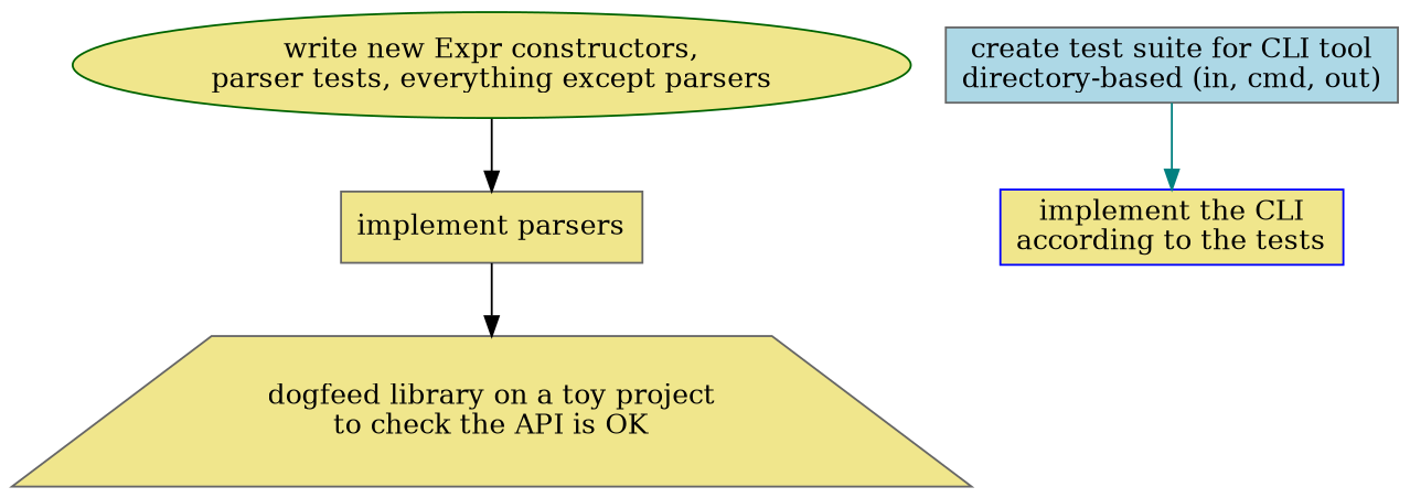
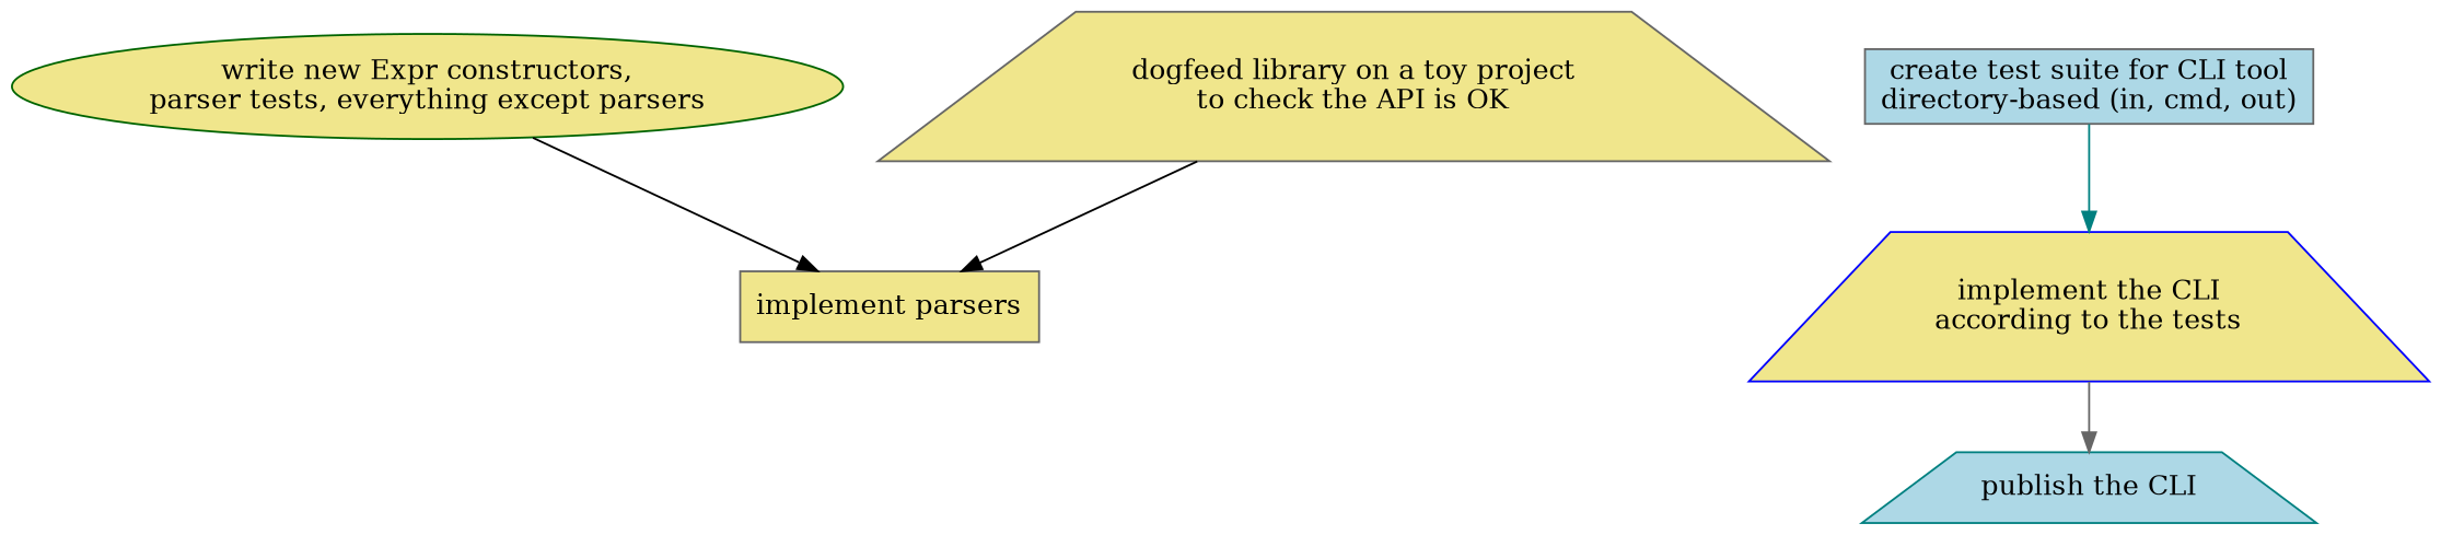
  digraph {
    node [color=gray40 fillcolor=khaki shape=box style=filled]
    edge [color=black]
    n1 [color=darkgreen label="write new Expr constructors,\nparser tests, everything except parsers" shape=ellipse]
    n2 [label="implement parsers"]
    n3 [label="dogfeed library on a toy project\nto check the API is OK" shape=trapezium]
    n4 [fillcolor=lightblue label="create test suite for CLI tool\ndirectory-based (in, cmd, out)"]
-   n5 [color=blue label="implement the CLI\naccording to the tests"]
+   n5 [color=blue label="implement the CLI\naccording to the tests" shape=trapezium]
+   n6 [color=teal fillcolor=lightblue label="publish the CLI" shape=trapezium]
    subgraph sub_1 {
      n1
      n2
    }
    subgraph sub_2 {
      n3
    }
    subgraph sub_3 {
      n4
      n5
+     n6
    }
    n1 -> n2
-   n2 -> n3
+   n3 -> n2
    n4 -> n5 [color=teal]
+   n5 -> n6 [color=gray40]
  }
